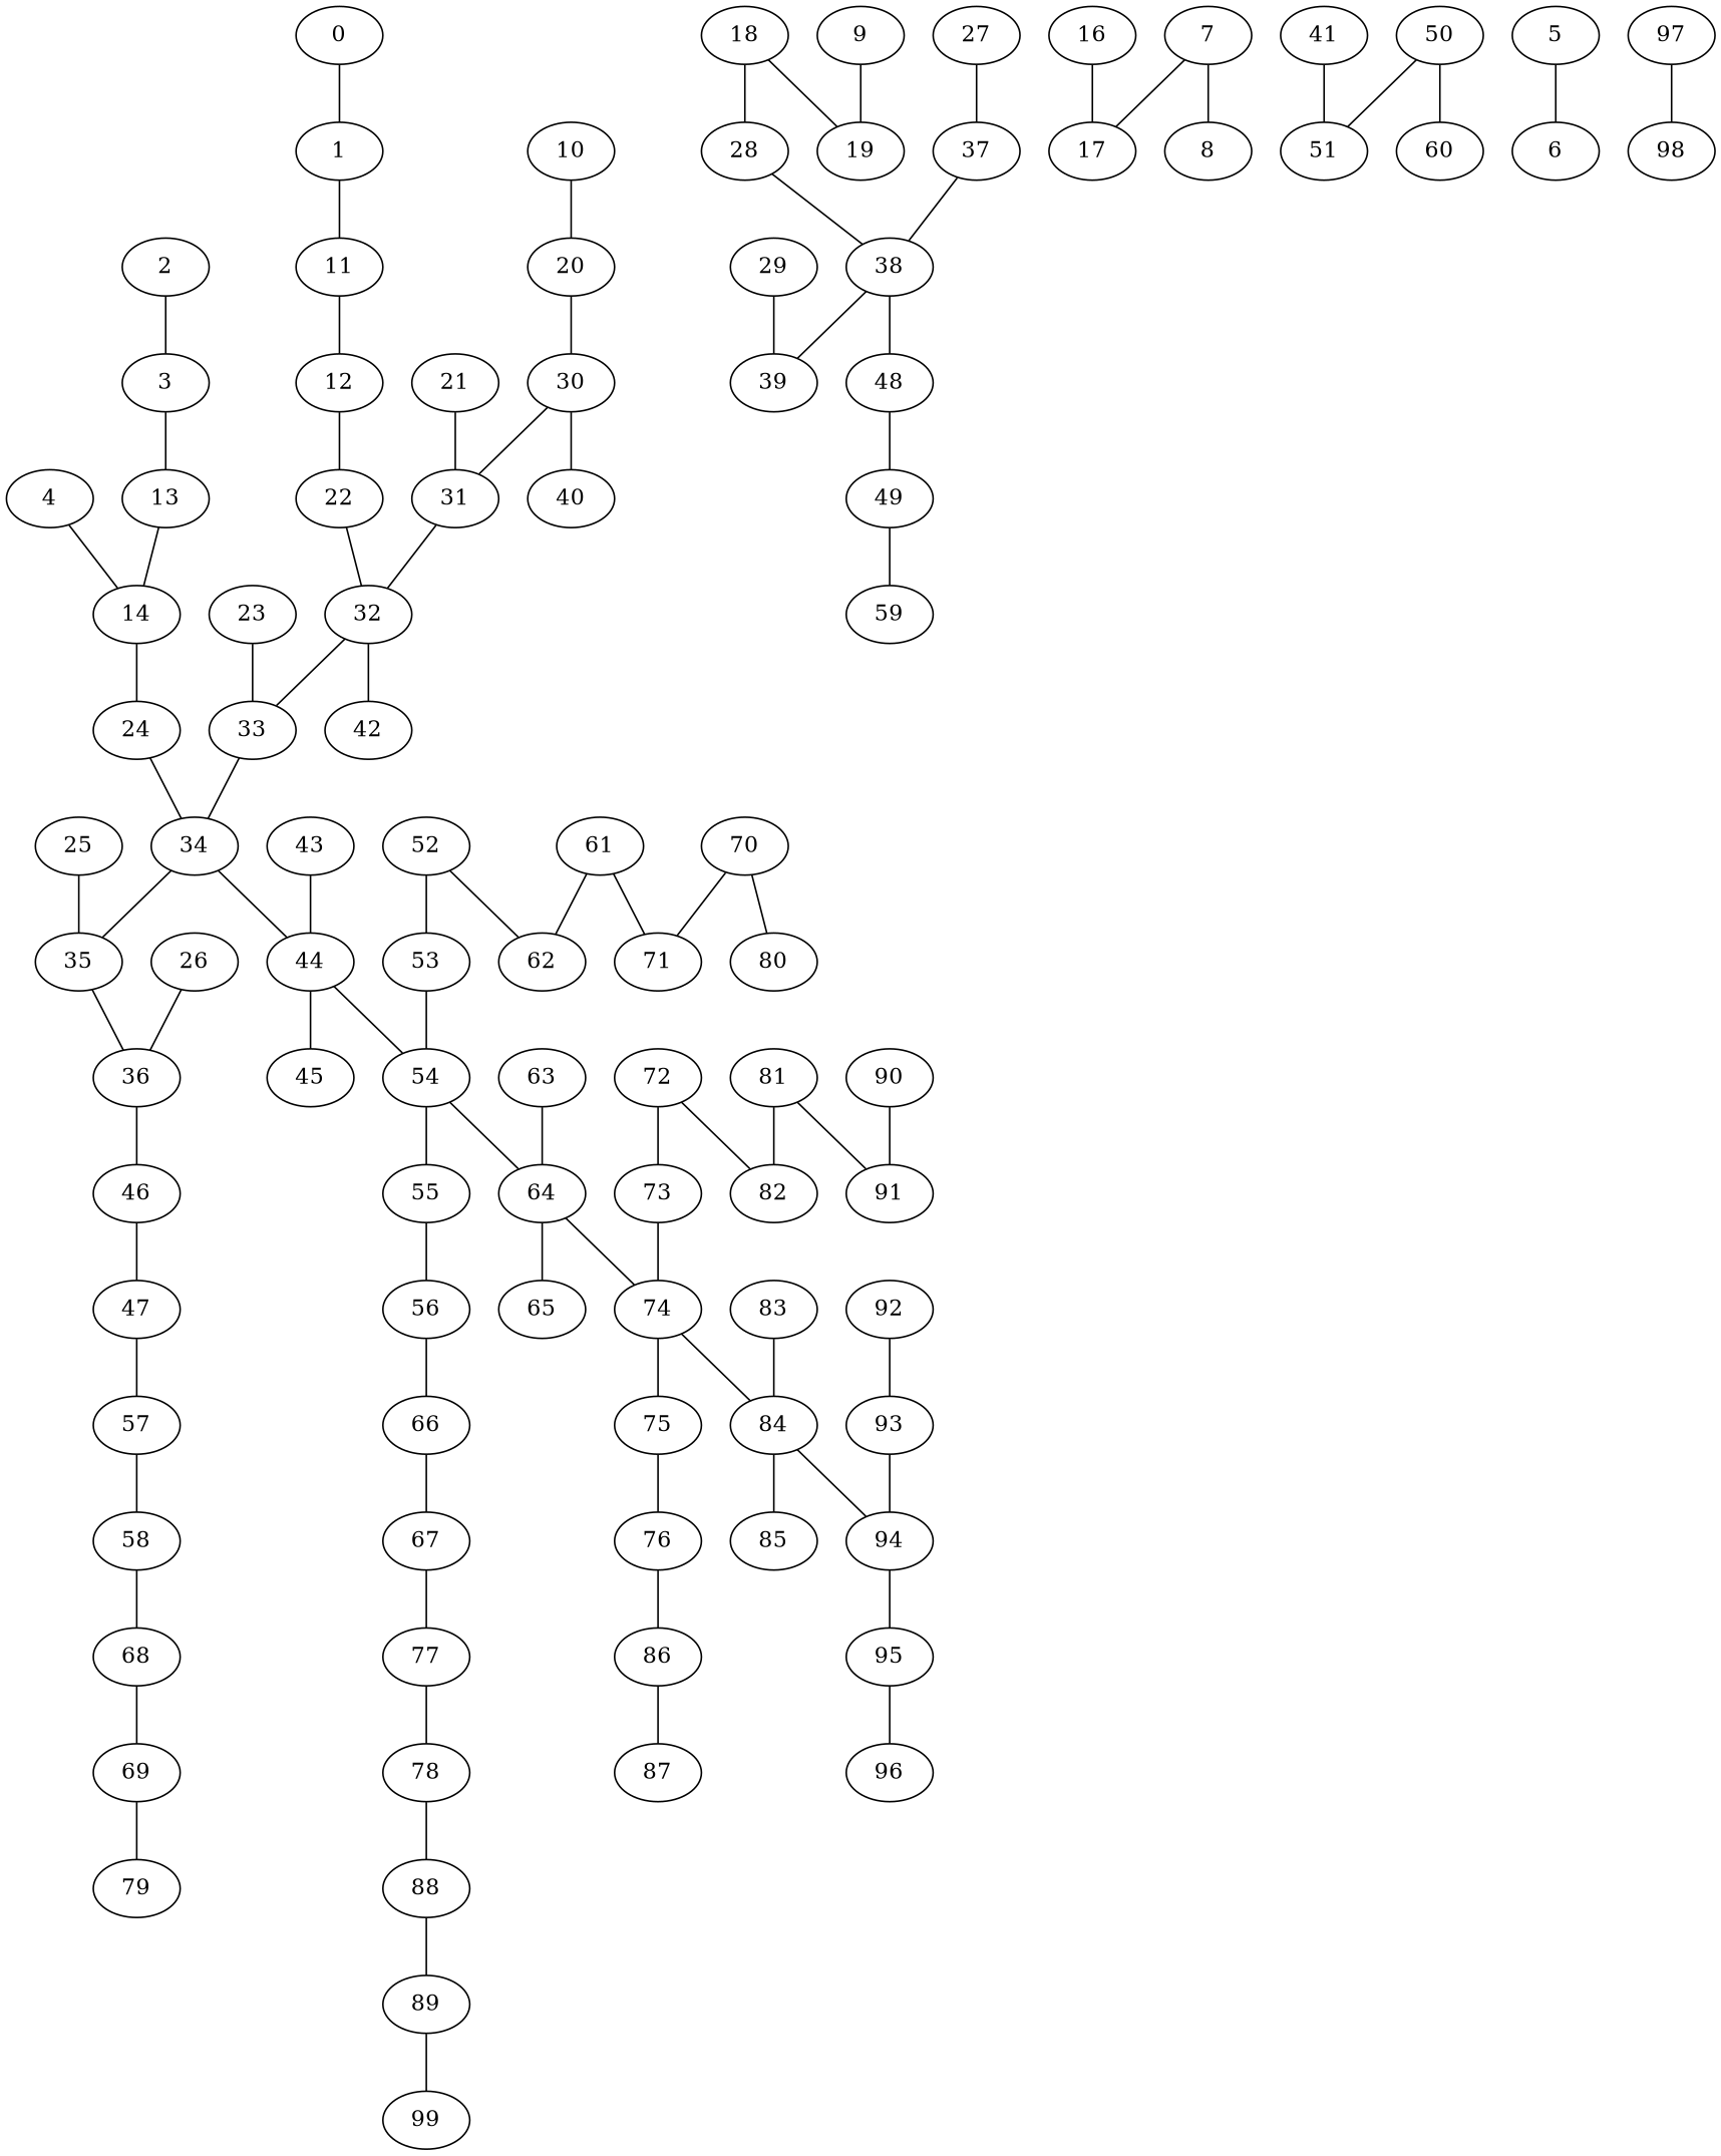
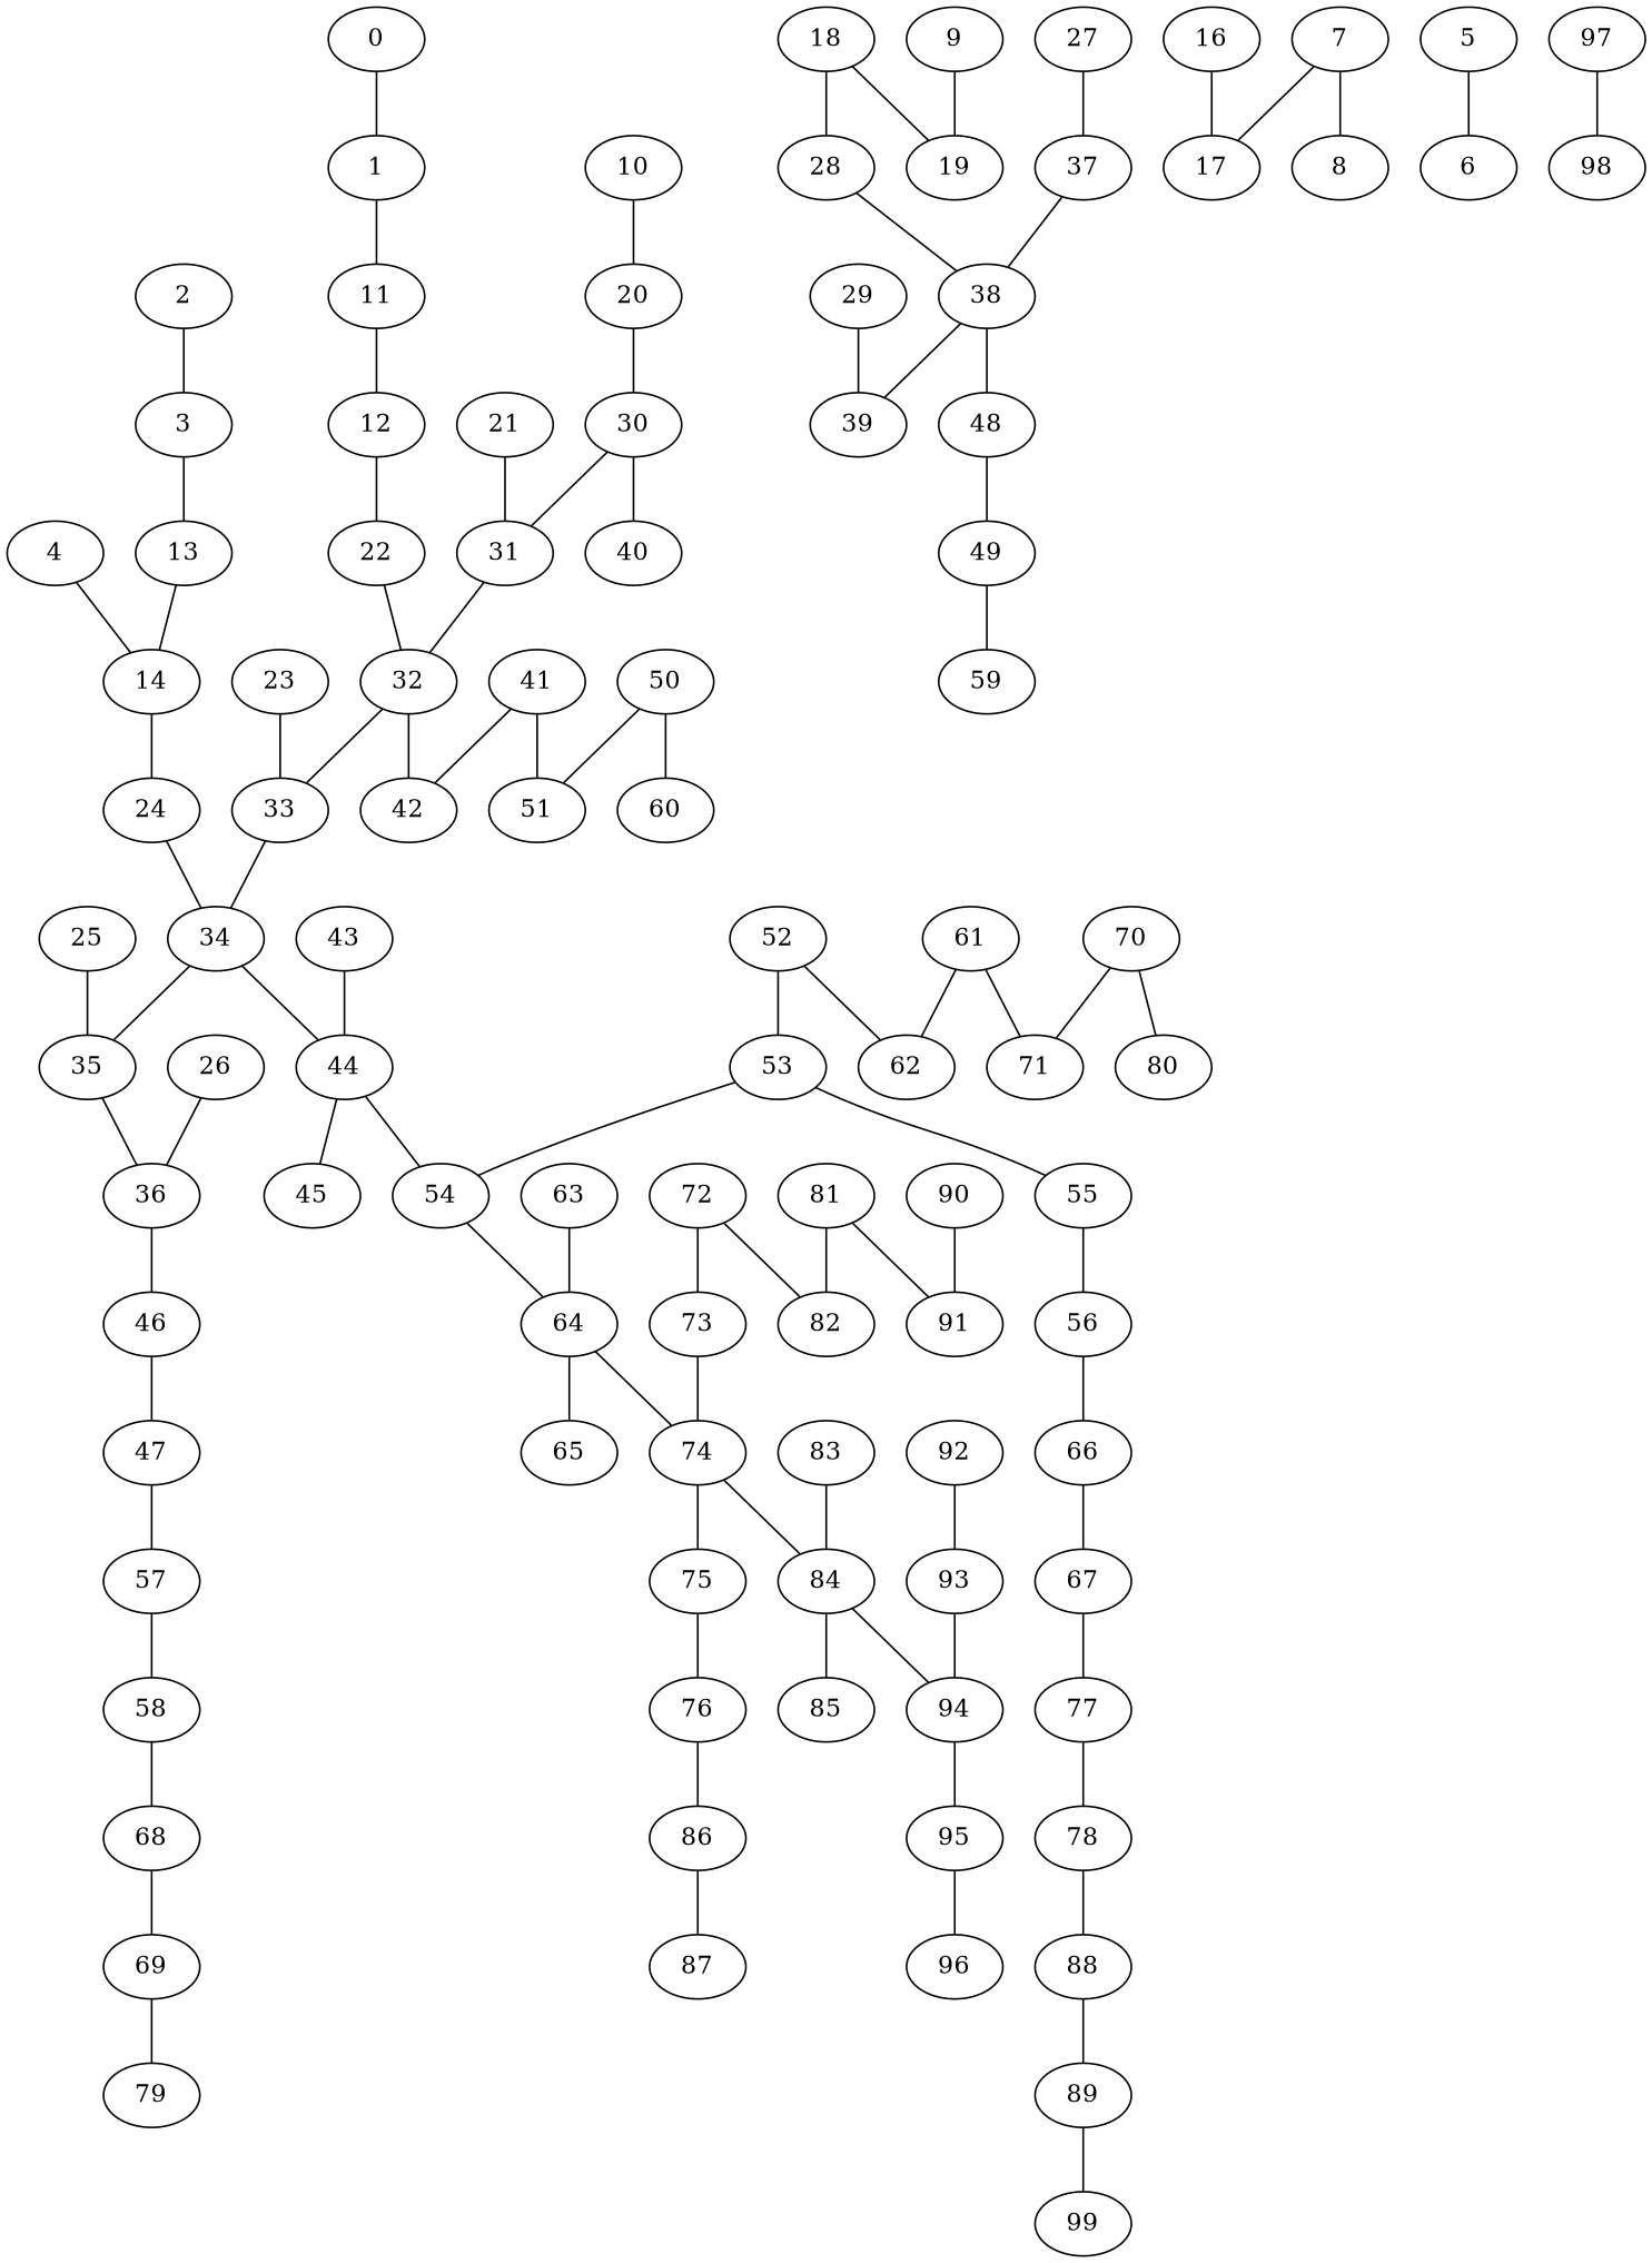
  graph {
    34
    35
    44
    36
    45
    54
    24
    33
    46
    55
    64
    43
    56
    65
    74
    25
    37
    38
    47
    23
    32
    42
    14
    4
    13
    22
    31
    26
    39
    48
    57
    53
    66
    75
    84
    63
    76
    85
    94
    67
    52
    62
    58
    27
    49
    16
    17
    41
    51
    21
    30
    40
    12
    5
    6
    3
    2
    11
    20
    28
    59
    68
    77
    73
    86
    95
    83
    96
    87
    72
    82
    78
    61
    71
    69
    29
    18
    19
    7
    8
    50
    60
    10
    1
    0
    79
    88
    93
    92
    97
    98
    81
    91
    89
    70
    80
    9
    99
    90
    34 -- 35
    34 -- 44
    35 -- 36
    44 -- 45
    44 -- 54
    36 -- 46
-   54 -- 55
+   53 -- 55
    54 -- 64
    24 -- 34
    33 -- 34
    46 -- 47
    55 -- 56
    64 -- 65
    64 -- 74
    43 -- 44
    56 -- 66
    74 -- 75
    74 -- 84
    25 -- 35
    37 -- 38
    38 -- 39
    38 -- 48
    47 -- 57
    23 -- 33
    32 -- 33
    32 -- 42
    14 -- 24
    4 -- 14
    13 -- 14
    22 -- 32
    31 -- 32
    26 -- 36
    48 -- 49
    57 -- 58
    53 -- 54
    66 -- 67
    75 -- 76
    84 -- 85
    84 -- 94
    63 -- 64
    76 -- 86
    94 -- 95
    67 -- 77
    52 -- 53
    52 -- 62
    58 -- 68
    27 -- 37
    49 -- 59
    16 -- 17
+   41 -- 42
    41 -- 51
    21 -- 31
    30 -- 31
    30 -- 40
    12 -- 22
    5 -- 6
    3 -- 13
    2 -- 3
    11 -- 12
    20 -- 30
    28 -- 38
    68 -- 69
    77 -- 78
    73 -- 74
    86 -- 87
    95 -- 96
    83 -- 84
    72 -- 73
    72 -- 82
    78 -- 88
    61 -- 62
    61 -- 71
    69 -- 79
    29 -- 39
    18 -- 28
    18 -- 19
    7 -- 17
    7 -- 8
    50 -- 51
    50 -- 60
    10 -- 20
    1 -- 11
    0 -- 1
    88 -- 89
    93 -- 94
    92 -- 93
    97 -- 98
    81 -- 82
    81 -- 91
    89 -- 99
    70 -- 71
    70 -- 80
    9 -- 19
    90 -- 91
  }
